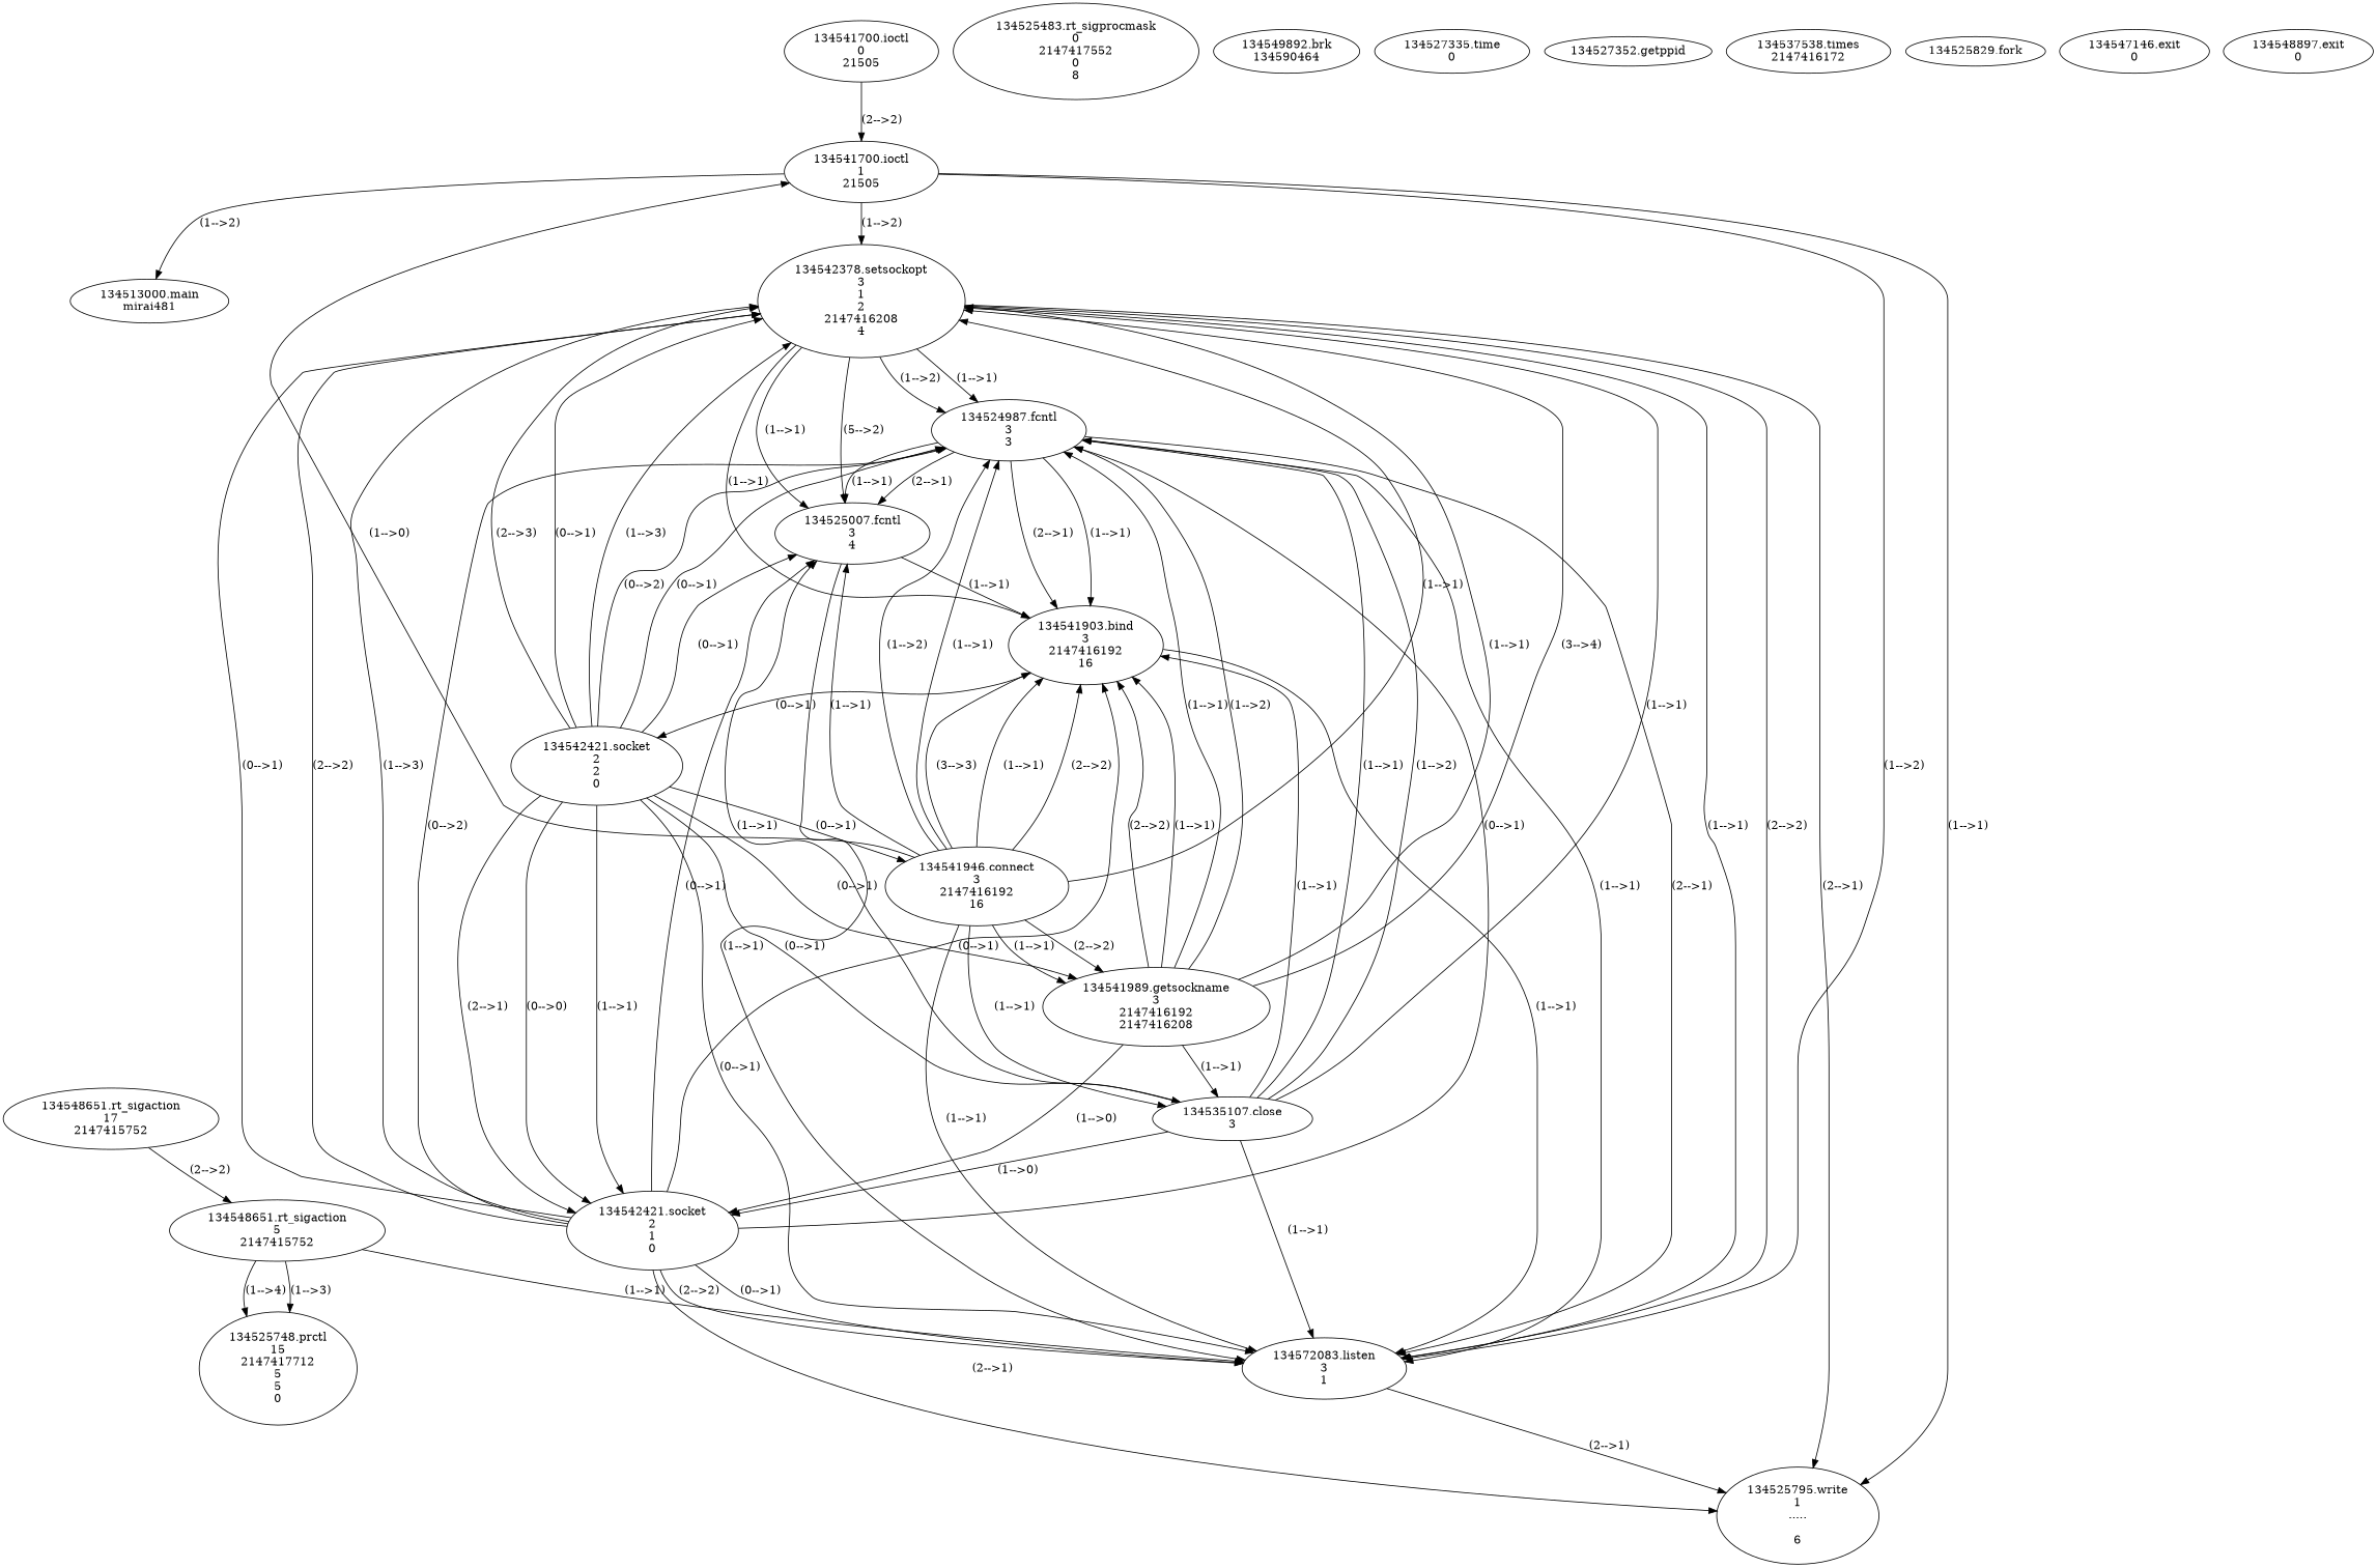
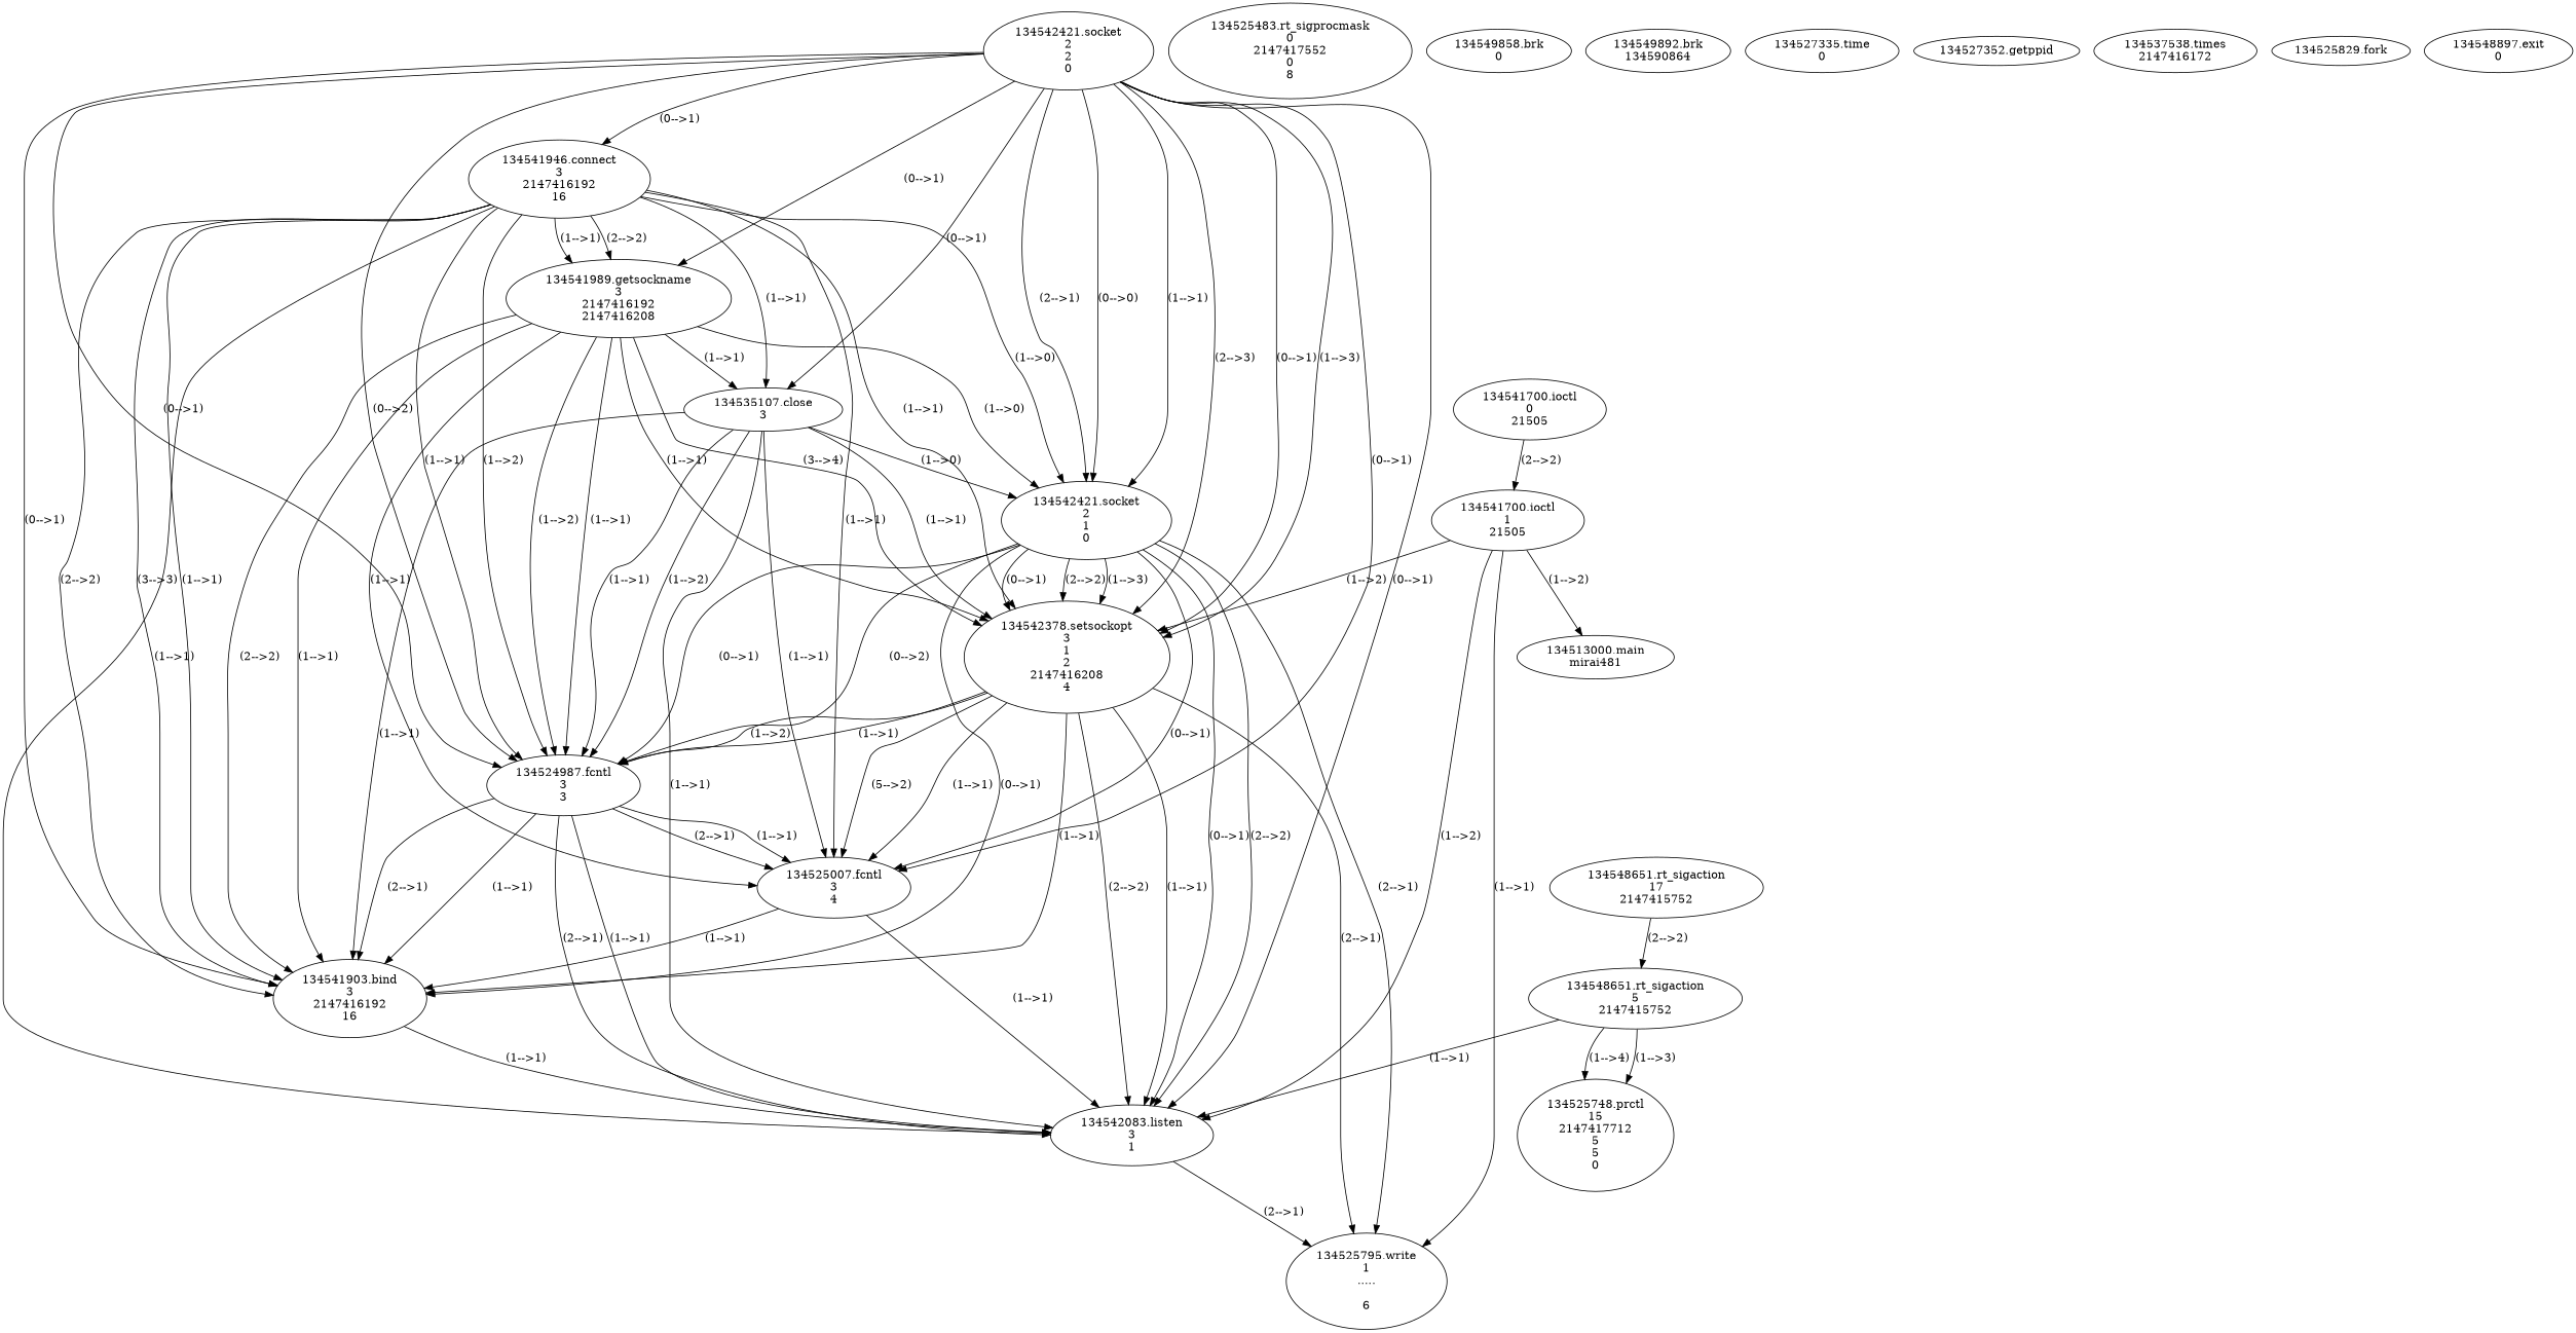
  digraph {
    n1 [label="134513000.main\nmirai481"]
    n2 [label="134541700.ioctl\n0\n21505\n"]
    n3 [label="134541700.ioctl\n1\n21505\n"]
    n4 [label="134542378.setsockopt\n3\n1\n2\n2147416208\n4"]
-   n5 [label="134572083.listen\n3\n1"]
+   n5 [label="134542083.listen\n3\n1"]
    n6 [label="134525795.write\n1\n.....\n\n6"]
    n7 [label="134542421.socket\n2\n1\n0"]
    n8 [label="134524987.fcntl\n3\n3"]
    n9 [label="134525007.fcntl\n3\n4"]
    n10 [label="134541903.bind\n3\n2147416192\n16"]
    n11 [label="134525483.rt_sigprocmask\n0\n2147417552\n0\n8"]
    n12 [label="134548651.rt_sigaction\n17\n2147415752"]
    n13 [label="134548651.rt_sigaction\n5\n2147415752"]
    n14 [label="134525748.prctl\n15\n2147417712\n5\n5\n0"]
    n15 [label="134542421.socket\n2\n2\n0"]
    n16 [label="134541946.connect\n3\n2147416192\n16"]
    n17 [label="134541989.getsockname\n3\n2147416192\n2147416208"]
    n18 [label="134535107.close\n3"]
-   n20 [label="134549892.brk\n134590464"]
+   n19 [label="134549858.brk\n0"]
+   n20 [label="134549892.brk\n134590864"]
    n21 [label="134527335.time\n0"]
    n22 [label="134527352.getppid\n"]
    n23 [label="134537538.times\n2147416172"]
    n24 [label="134525829.fork\n"]
-   n25 [label="134547146.exit\n0"]
    n26 [label="134548897.exit\n0"]
    n2 -> n3 [label="(2-->2)"]
    n3 -> n1 [label="(1-->2)"]
    n3 -> n4 [label="(1-->2)"]
    n3 -> n5 [label="(1-->2)"]
    n3 -> n6 [label="(1-->1)"]
    n4 -> n5 [label="(1-->1)"]
    n4 -> n5 [label="(2-->2)"]
    n4 -> n6 [label="(2-->1)"]
    n4 -> n8 [label="(1-->1)"]
    n4 -> n8 [label="(1-->2)"]
    n4 -> n9 [label="(1-->1)"]
    n4 -> n9 [label="(5-->2)"]
    n4 -> n10 [label="(1-->1)"]
    n5 -> n6 [label="(2-->1)"]
    n7 -> n4 [label="(0-->1)"]
    n7 -> n4 [label="(2-->2)"]
    n7 -> n4 [label="(1-->3)"]
    n7 -> n5 [label="(0-->1)"]
    n7 -> n5 [label="(2-->2)"]
    n7 -> n6 [label="(2-->1)"]
    n7 -> n8 [label="(0-->1)"]
    n7 -> n8 [label="(0-->2)"]
    n7 -> n9 [label="(0-->1)"]
    n7 -> n10 [label="(0-->1)"]
    n8 -> n5 [label="(1-->1)"]
    n8 -> n5 [label="(2-->1)"]
    n8 -> n9 [label="(1-->1)"]
    n8 -> n9 [label="(2-->1)"]
    n8 -> n10 [label="(1-->1)"]
    n8 -> n10 [label="(2-->1)"]
    n9 -> n5 [label="(1-->1)"]
    n9 -> n10 [label="(1-->1)"]
    n10 -> n5 [label="(1-->1)"]
    n12 -> n13 [label="(2-->2)"]
    n13 -> n5 [label="(1-->1)"]
    n13 -> n14 [label="(1-->3)"]
    n13 -> n14 [label="(1-->4)"]
    n15 -> n4 [label="(0-->1)"]
    n15 -> n4 [label="(1-->3)"]
    n15 -> n4 [label="(2-->3)"]
    n15 -> n5 [label="(0-->1)"]
    n15 -> n7 [label="(1-->1)"]
    n15 -> n7 [label="(2-->1)"]
    n15 -> n7 [label="(0-->0)"]
    n15 -> n8 [label="(0-->1)"]
    n15 -> n8 [label="(0-->2)"]
    n15 -> n9 [label="(0-->1)"]
-   n10 -> n15 [label="(0-->1)"]
+   n15 -> n10 [label="(0-->1)"]
    n15 -> n16 [label="(0-->1)"]
    n15 -> n17 [label="(0-->1)"]
    n15 -> n18 [label="(0-->1)"]
    n16 -> n4 [label="(1-->1)"]
    n16 -> n5 [label="(1-->1)"]
-   n16 -> n3 [label="(1-->0)"]
+   n16 -> n7 [label="(1-->0)"]
    n16 -> n8 [label="(1-->1)"]
    n16 -> n8 [label="(1-->2)"]
    n16 -> n9 [label="(1-->1)"]
    n16 -> n10 [label="(1-->1)"]
    n16 -> n10 [label="(2-->2)"]
    n16 -> n10 [label="(3-->3)"]
    n16 -> n17 [label="(1-->1)"]
    n16 -> n17 [label="(2-->2)"]
    n16 -> n18 [label="(1-->1)"]
    n17 -> n4 [label="(1-->1)"]
    n17 -> n4 [label="(3-->4)"]
    n17 -> n7 [label="(1-->0)"]
    n17 -> n8 [label="(1-->1)"]
    n17 -> n8 [label="(1-->2)"]
+   n17 -> n9 [label="(1-->1)"]
    n17 -> n10 [label="(1-->1)"]
    n17 -> n10 [label="(2-->2)"]
    n17 -> n18 [label="(1-->1)"]
    n18 -> n4 [label="(1-->1)"]
    n18 -> n5 [label="(1-->1)"]
    n18 -> n7 [label="(1-->0)"]
    n18 -> n8 [label="(1-->1)"]
    n18 -> n8 [label="(1-->2)"]
    n18 -> n9 [label="(1-->1)"]
    n18 -> n10 [label="(1-->1)"]
  }
